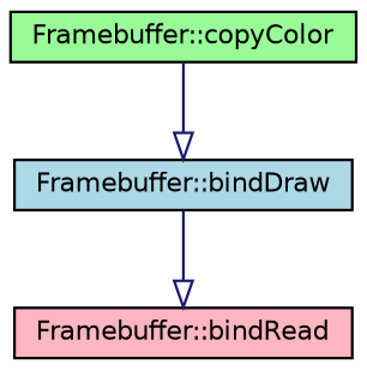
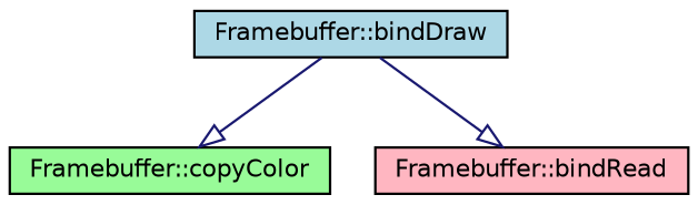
  digraph {
    rankdir=TB
    node [color=black fontname=Helvetica fontsize=10 shape=record style=filled]
    edge [arrowhead=onormal color=midnightblue fontname=Helvetica fontsize=10 labelfontname=Helvetica labelfontsize=10 style=solid]
    n1 [fillcolor=palegreen fontcolor=black height=0.2 label="Framebuffer::copyColor" width=0.4]
    n2 [fillcolor=lightblue height=0.2 label="Framebuffer::bindDraw" width=0.4]
    n3 [fillcolor=lightpink height=0.2 label="Framebuffer::bindRead" width=0.4]
-   n1 -> n2
+   n2 -> n1
    n2 -> n3
  }
